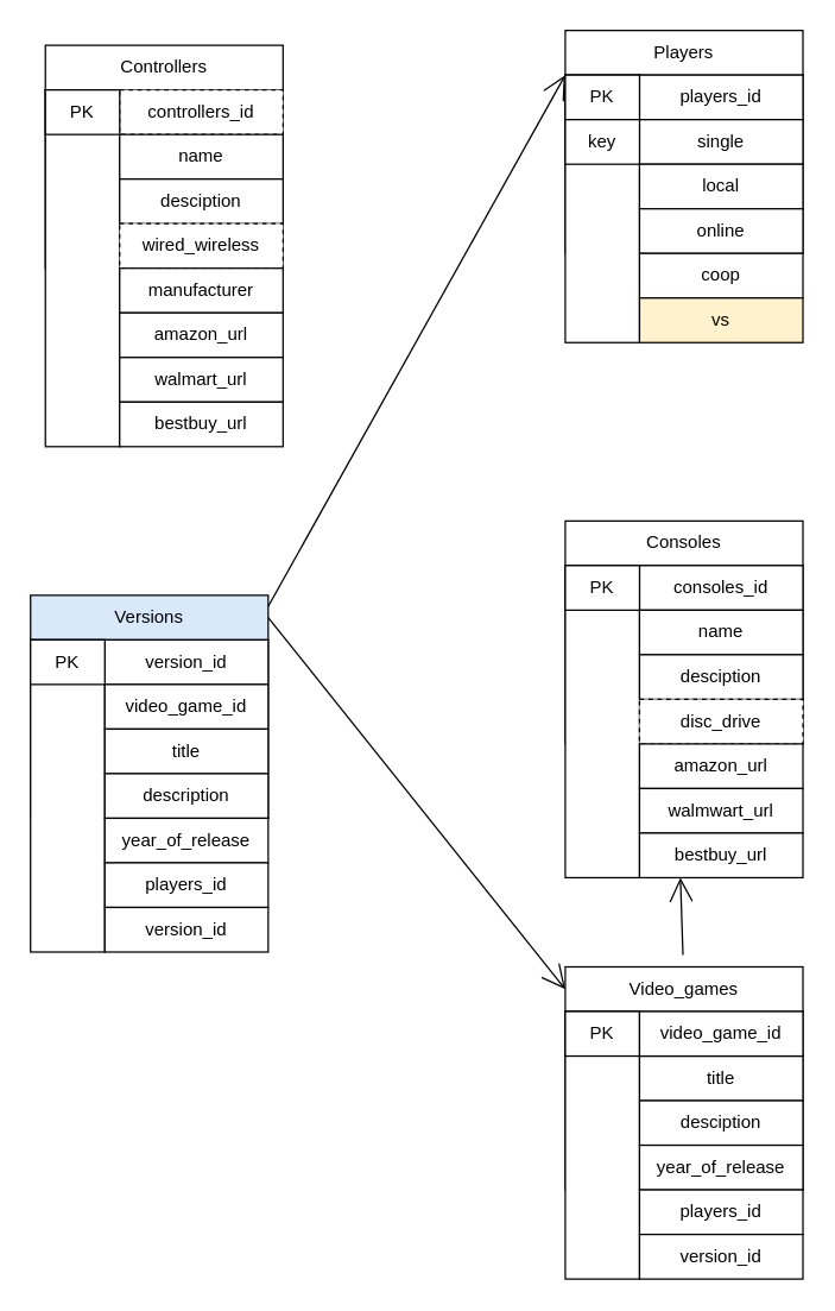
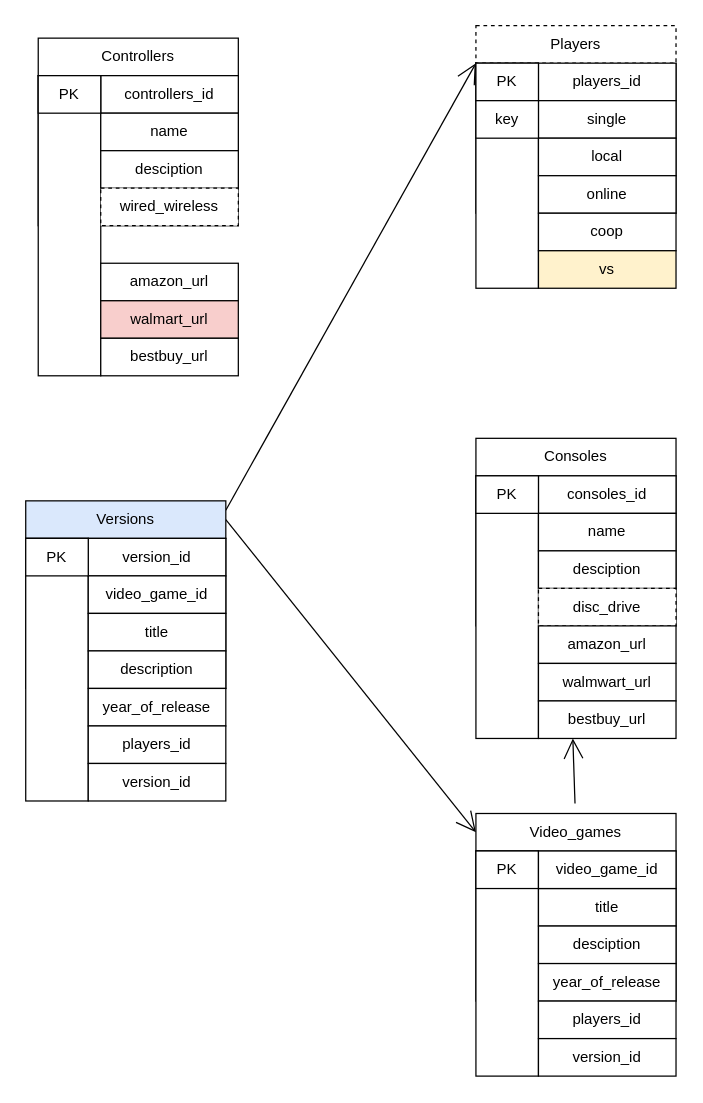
  <mxCell id="0" />
  <mxCell id="1" parent="0" />
  <mxCell id="2" value="" style="rounded=0;whiteSpace=wrap;html=1;hachureGap=4;" vertex="1" parent="1"><mxGeometry x="30" y="60" width="160" height="120" as="geometry" /></mxCell>
  <mxCell id="3" value="Controllers" style="rounded=0;whiteSpace=wrap;html=1;hachureGap=4;" vertex="1" parent="1"><mxGeometry x="30" y="30" width="160" height="30" as="geometry" /></mxCell>
  <mxCell id="4" value="" style="rounded=0;whiteSpace=wrap;html=1;hachureGap=4;" vertex="1" parent="1"><mxGeometry x="30" y="60" width="50" height="240" as="geometry" /></mxCell>
- <mxCell id="5" value="controllers_id" style="rounded=0;whiteSpace=wrap;html=1;hachureGap=4;dashed=1;" vertex="1" parent="1"><mxGeometry x="80" y="60" width="110" height="30" as="geometry" /></mxCell>
+ <mxCell id="5" value="controllers_id" style="rounded=0;whiteSpace=wrap;html=1;hachureGap=4;" vertex="1" parent="1"><mxGeometry x="80" y="60" width="110" height="30" as="geometry" /></mxCell>
  <mxCell id="6" value="name" style="rounded=0;whiteSpace=wrap;html=1;hachureGap=4;" vertex="1" parent="1"><mxGeometry x="80" y="90" width="110" height="30" as="geometry" /></mxCell>
  <mxCell id="7" value="desciption" style="rounded=0;whiteSpace=wrap;html=1;hachureGap=4;" vertex="1" parent="1"><mxGeometry x="80" y="120" width="110" height="30" as="geometry" /></mxCell>
  <mxCell id="8" value="wired_wireless" style="rounded=0;whiteSpace=wrap;html=1;hachureGap=4;dashed=1;" vertex="1" parent="1"><mxGeometry x="80" y="150" width="110" height="30" as="geometry" /></mxCell>
- <mxCell id="9" value="manufacturer" style="rounded=0;whiteSpace=wrap;html=1;hachureGap=4;" vertex="1" parent="1"><mxGeometry x="80" y="180" width="110" height="30" as="geometry" /></mxCell>
  <mxCell id="10" value="amazon_url" style="rounded=0;whiteSpace=wrap;html=1;hachureGap=4;" vertex="1" parent="1"><mxGeometry x="80" y="210" width="110" height="30" as="geometry" /></mxCell>
- <mxCell id="11" value="walmart_url" style="rounded=0;whiteSpace=wrap;html=1;hachureGap=4;" vertex="1" parent="1"><mxGeometry x="80" y="240" width="110" height="30" as="geometry" /></mxCell>
+ <mxCell id="11" value="walmart_url" style="rounded=0;whiteSpace=wrap;html=1;hachureGap=4;fillColor=#f8cecc;" vertex="1" parent="1"><mxGeometry x="80" y="240" width="110" height="30" as="geometry" /></mxCell>
  <mxCell id="12" value="bestbuy_url" style="rounded=0;whiteSpace=wrap;html=1;hachureGap=4;" vertex="1" parent="1"><mxGeometry x="80" y="270" width="110" height="30" as="geometry" /></mxCell>
  <mxCell id="13" value="PK" style="rounded=0;whiteSpace=wrap;html=1;hachureGap=4;" vertex="1" parent="1"><mxGeometry x="30" y="60" width="50" height="30" as="geometry" /></mxCell>
  <mxCell id="14" value="" style="rounded=0;whiteSpace=wrap;html=1;hachureGap=4;" vertex="1" parent="1"><mxGeometry x="380" y="50" width="160" height="120" as="geometry" /></mxCell>
- <mxCell id="15" value="Players" style="rounded=0;whiteSpace=wrap;html=1;hachureGap=4;" vertex="1" parent="1"><mxGeometry x="380" y="20" width="160" height="30" as="geometry" /></mxCell>
+ <mxCell id="15" value="Players" style="rounded=0;whiteSpace=wrap;html=1;hachureGap=4;dashed=1;" vertex="1" parent="1"><mxGeometry x="380" y="20" width="160" height="30" as="geometry" /></mxCell>
  <mxCell id="16" value="" style="rounded=0;whiteSpace=wrap;html=1;hachureGap=4;" vertex="1" parent="1"><mxGeometry x="380" y="50" width="50" height="180" as="geometry" /></mxCell>
  <mxCell id="17" value="players_id" style="rounded=0;whiteSpace=wrap;html=1;hachureGap=4;" vertex="1" parent="1"><mxGeometry x="430" y="50" width="110" height="30" as="geometry" /></mxCell>
  <mxCell id="18" value="single" style="rounded=0;whiteSpace=wrap;html=1;hachureGap=4;" vertex="1" parent="1"><mxGeometry x="430" y="80" width="110" height="30" as="geometry" /></mxCell>
  <mxCell id="19" value="local" style="rounded=0;whiteSpace=wrap;html=1;hachureGap=4;" vertex="1" parent="1"><mxGeometry x="430" y="110" width="110" height="30" as="geometry" /></mxCell>
  <mxCell id="20" value="online" style="rounded=0;whiteSpace=wrap;html=1;hachureGap=4;" vertex="1" parent="1"><mxGeometry x="430" y="140" width="110" height="30" as="geometry" /></mxCell>
  <mxCell id="21" value="coop" style="rounded=0;whiteSpace=wrap;html=1;hachureGap=4;" vertex="1" parent="1"><mxGeometry x="430" y="170" width="110" height="30" as="geometry" /></mxCell>
  <mxCell id="22" value="vs" style="rounded=0;whiteSpace=wrap;html=1;hachureGap=4;fillColor=#fff2cc;" vertex="1" parent="1"><mxGeometry x="430" y="200" width="110" height="30" as="geometry" /></mxCell>
  <mxCell id="23" value="PK" style="rounded=0;whiteSpace=wrap;html=1;hachureGap=4;" vertex="1" parent="1"><mxGeometry x="380" y="50" width="50" height="30" as="geometry" /></mxCell>
  <mxCell id="24" value="" style="rounded=0;whiteSpace=wrap;html=1;hachureGap=4;" vertex="1" parent="1"><mxGeometry x="380" y="380" width="160" height="120" as="geometry" /></mxCell>
  <mxCell id="25" value="Consoles" style="rounded=0;whiteSpace=wrap;html=1;hachureGap=4;" vertex="1" parent="1"><mxGeometry x="380" y="350" width="160" height="30" as="geometry" /></mxCell>
  <mxCell id="26" value="" style="rounded=0;whiteSpace=wrap;html=1;hachureGap=4;" vertex="1" parent="1"><mxGeometry x="380" y="380" width="50" height="210" as="geometry" /></mxCell>
  <mxCell id="27" value="consoles_id" style="rounded=0;whiteSpace=wrap;html=1;hachureGap=4;" vertex="1" parent="1"><mxGeometry x="430" y="380" width="110" height="30" as="geometry" /></mxCell>
  <mxCell id="28" value="name" style="rounded=0;whiteSpace=wrap;html=1;hachureGap=4;" vertex="1" parent="1"><mxGeometry x="430" y="410" width="110" height="30" as="geometry" /></mxCell>
  <mxCell id="29" value="desciption" style="rounded=0;whiteSpace=wrap;html=1;hachureGap=4;" vertex="1" parent="1"><mxGeometry x="430" y="440" width="110" height="30" as="geometry" /></mxCell>
  <mxCell id="30" value="disc_drive" style="rounded=0;whiteSpace=wrap;html=1;hachureGap=4;dashed=1;" vertex="1" parent="1"><mxGeometry x="430" y="470" width="110" height="30" as="geometry" /></mxCell>
  <mxCell id="31" value="amazon_url" style="rounded=0;whiteSpace=wrap;html=1;hachureGap=4;" vertex="1" parent="1"><mxGeometry x="430" y="500" width="110" height="30" as="geometry" /></mxCell>
  <mxCell id="32" value="walmwart_url" style="rounded=0;whiteSpace=wrap;html=1;hachureGap=4;" vertex="1" parent="1"><mxGeometry x="430" y="530" width="110" height="30" as="geometry" /></mxCell>
  <mxCell id="33" value="bestbuy_url" style="rounded=0;whiteSpace=wrap;html=1;hachureGap=4;" vertex="1" parent="1"><mxGeometry x="430" y="560" width="110" height="30" as="geometry" /></mxCell>
  <mxCell id="34" value="PK" style="rounded=0;whiteSpace=wrap;html=1;hachureGap=4;" vertex="1" parent="1"><mxGeometry x="380" y="380" width="50" height="30" as="geometry" /></mxCell>
  <mxCell id="35" value="" style="rounded=0;whiteSpace=wrap;html=1;hachureGap=4;" vertex="1" parent="1"><mxGeometry x="20" y="430" width="160" height="120" as="geometry" /></mxCell>
  <mxCell id="36" style="edgeStyle=none;curved=1;rounded=0;orthogonalLoop=1;jettySize=auto;html=1;exitX=1;exitY=0.5;exitDx=0;exitDy=0;entryX=0;entryY=0.5;entryDx=0;entryDy=0;endArrow=open;startSize=14;endSize=14;sourcePerimeterSpacing=8;targetPerimeterSpacing=8;" edge="1" parent="1" source="38" target="50"><mxGeometry relative="1" as="geometry" /></mxCell>
  <mxCell id="37" style="edgeStyle=none;curved=1;rounded=0;orthogonalLoop=1;jettySize=auto;html=1;exitX=1;exitY=0.25;exitDx=0;exitDy=0;entryX=0;entryY=0;entryDx=0;entryDy=0;endArrow=open;startSize=14;endSize=14;sourcePerimeterSpacing=8;targetPerimeterSpacing=8;" edge="1" parent="1" source="38" target="23"><mxGeometry relative="1" as="geometry" /></mxCell>
  <mxCell id="38" value="Versions" style="rounded=0;whiteSpace=wrap;html=1;hachureGap=4;fillColor=#dae8fc;" vertex="1" parent="1"><mxGeometry x="20" y="400" width="160" height="30" as="geometry" /></mxCell>
  <mxCell id="39" value="" style="rounded=0;whiteSpace=wrap;html=1;hachureGap=4;" vertex="1" parent="1"><mxGeometry x="20" y="430" width="50" height="210" as="geometry" /></mxCell>
  <mxCell id="40" value="version_id" style="rounded=0;whiteSpace=wrap;html=1;hachureGap=4;" vertex="1" parent="1"><mxGeometry x="70" y="430" width="110" height="30" as="geometry" /></mxCell>
  <mxCell id="41" value="video_game_id" style="rounded=0;whiteSpace=wrap;html=1;hachureGap=4;" vertex="1" parent="1"><mxGeometry x="70" y="460" width="110" height="30" as="geometry" /></mxCell>
  <mxCell id="42" value="title" style="rounded=0;whiteSpace=wrap;html=1;hachureGap=4;" vertex="1" parent="1"><mxGeometry x="70" y="490" width="110" height="30" as="geometry" /></mxCell>
  <mxCell id="43" value="description" style="rounded=0;whiteSpace=wrap;html=1;hachureGap=4;" vertex="1" parent="1"><mxGeometry x="70" y="520" width="110" height="30" as="geometry" /></mxCell>
  <mxCell id="44" value="year_of_release" style="rounded=0;whiteSpace=wrap;html=1;hachureGap=4;" vertex="1" parent="1"><mxGeometry x="70" y="550" width="110" height="30" as="geometry" /></mxCell>
  <mxCell id="45" value="players_id" style="rounded=0;whiteSpace=wrap;html=1;hachureGap=4;" vertex="1" parent="1"><mxGeometry x="70" y="580" width="110" height="30" as="geometry" /></mxCell>
  <mxCell id="46" value="version_id" style="rounded=0;whiteSpace=wrap;html=1;hachureGap=4;" vertex="1" parent="1"><mxGeometry x="70" y="610" width="110" height="30" as="geometry" /></mxCell>
  <mxCell id="47" value="PK" style="rounded=0;whiteSpace=wrap;html=1;hachureGap=4;" vertex="1" parent="1"><mxGeometry x="20" y="430" width="50" height="30" as="geometry" /></mxCell>
  <mxCell id="48" value="" style="rounded=0;whiteSpace=wrap;html=1;hachureGap=4;" vertex="1" parent="1"><mxGeometry x="380" y="680" width="160" height="120" as="geometry" /></mxCell>
  <mxCell id="49" style="edgeStyle=none;curved=1;rounded=0;orthogonalLoop=1;jettySize=auto;html=1;entryX=0.25;entryY=1;entryDx=0;entryDy=0;endArrow=open;startSize=14;endSize=14;sourcePerimeterSpacing=8;targetPerimeterSpacing=8;" edge="1" parent="1" source="50" target="33"><mxGeometry relative="1" as="geometry" /></mxCell>
  <mxCell id="50" value="Video_games" style="rounded=0;whiteSpace=wrap;html=1;hachureGap=4;" vertex="1" parent="1"><mxGeometry x="380" y="650" width="160" height="30" as="geometry" /></mxCell>
  <mxCell id="51" value="" style="rounded=0;whiteSpace=wrap;html=1;hachureGap=4;" vertex="1" parent="1"><mxGeometry x="380" y="680" width="50" height="180" as="geometry" /></mxCell>
  <mxCell id="52" value="title" style="rounded=0;whiteSpace=wrap;html=1;hachureGap=4;" vertex="1" parent="1"><mxGeometry x="430" y="710" width="110" height="30" as="geometry" /></mxCell>
  <mxCell id="53" value="desciption" style="rounded=0;whiteSpace=wrap;html=1;hachureGap=4;" vertex="1" parent="1"><mxGeometry x="430" y="740" width="110" height="30" as="geometry" /></mxCell>
  <mxCell id="54" value="year_of_release" style="rounded=0;whiteSpace=wrap;html=1;hachureGap=4;" vertex="1" parent="1"><mxGeometry x="430" y="770" width="110" height="30" as="geometry" /></mxCell>
  <mxCell id="55" value="players_id" style="rounded=0;whiteSpace=wrap;html=1;hachureGap=4;" vertex="1" parent="1"><mxGeometry x="430" y="800" width="110" height="30" as="geometry" /></mxCell>
  <mxCell id="56" value="version_id" style="rounded=0;whiteSpace=wrap;html=1;hachureGap=4;" vertex="1" parent="1"><mxGeometry x="430" y="830" width="110" height="30" as="geometry" /></mxCell>
  <mxCell id="57" value="PK" style="rounded=0;whiteSpace=wrap;html=1;hachureGap=4;" vertex="1" parent="1"><mxGeometry x="380" y="680" width="50" height="30" as="geometry" /></mxCell>
  <mxCell id="58" value="video_game_id" style="rounded=0;whiteSpace=wrap;html=1;hachureGap=4;" vertex="1" parent="1"><mxGeometry x="430" y="680" width="110" height="30" as="geometry" /></mxCell>
  <mxCell id="59" value="key" style="rounded=0;whiteSpace=wrap;html=1;hachureGap=4;" vertex="1" parent="1"><mxGeometry x="380" y="80" width="50" height="30" as="geometry" /></mxCell>
